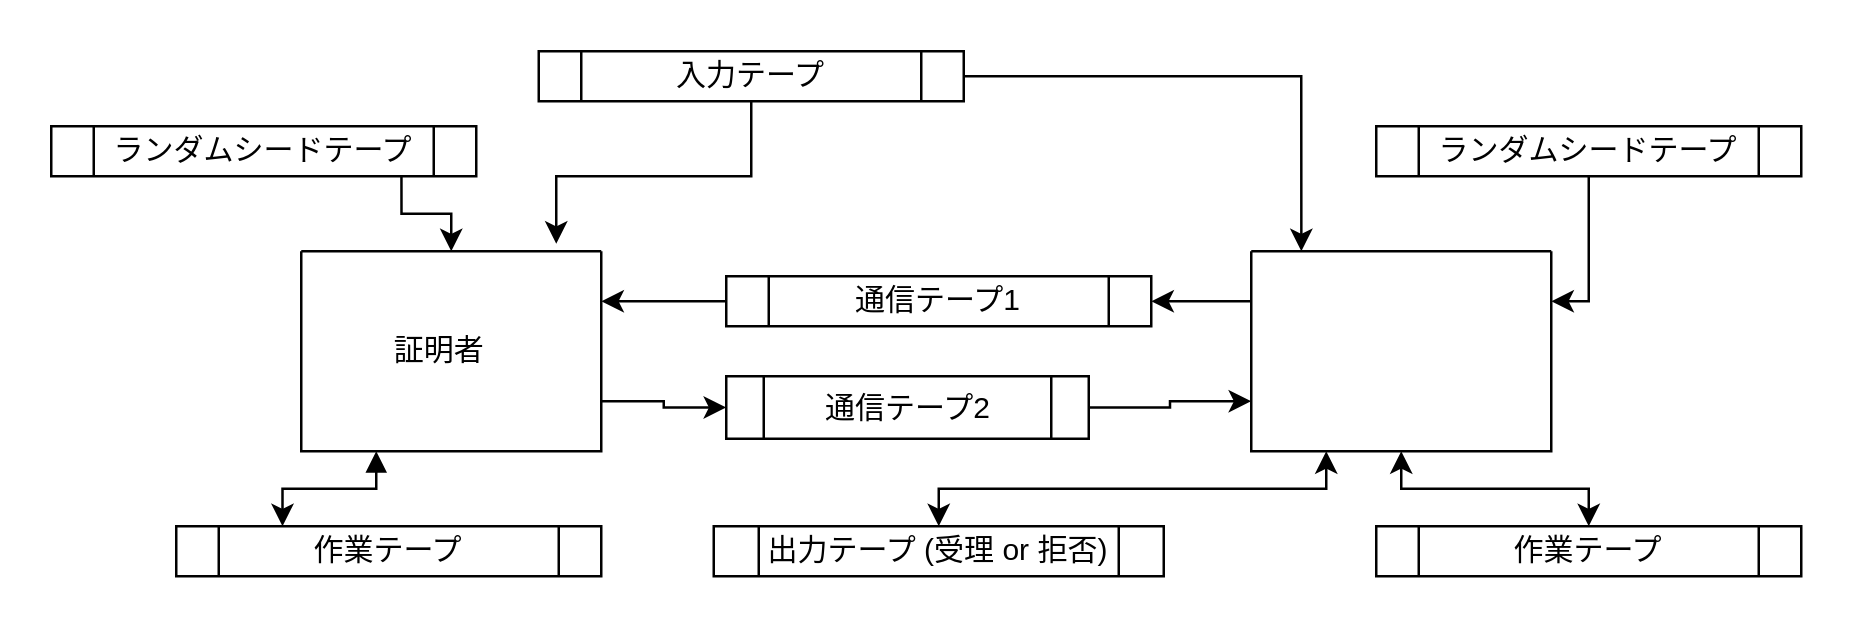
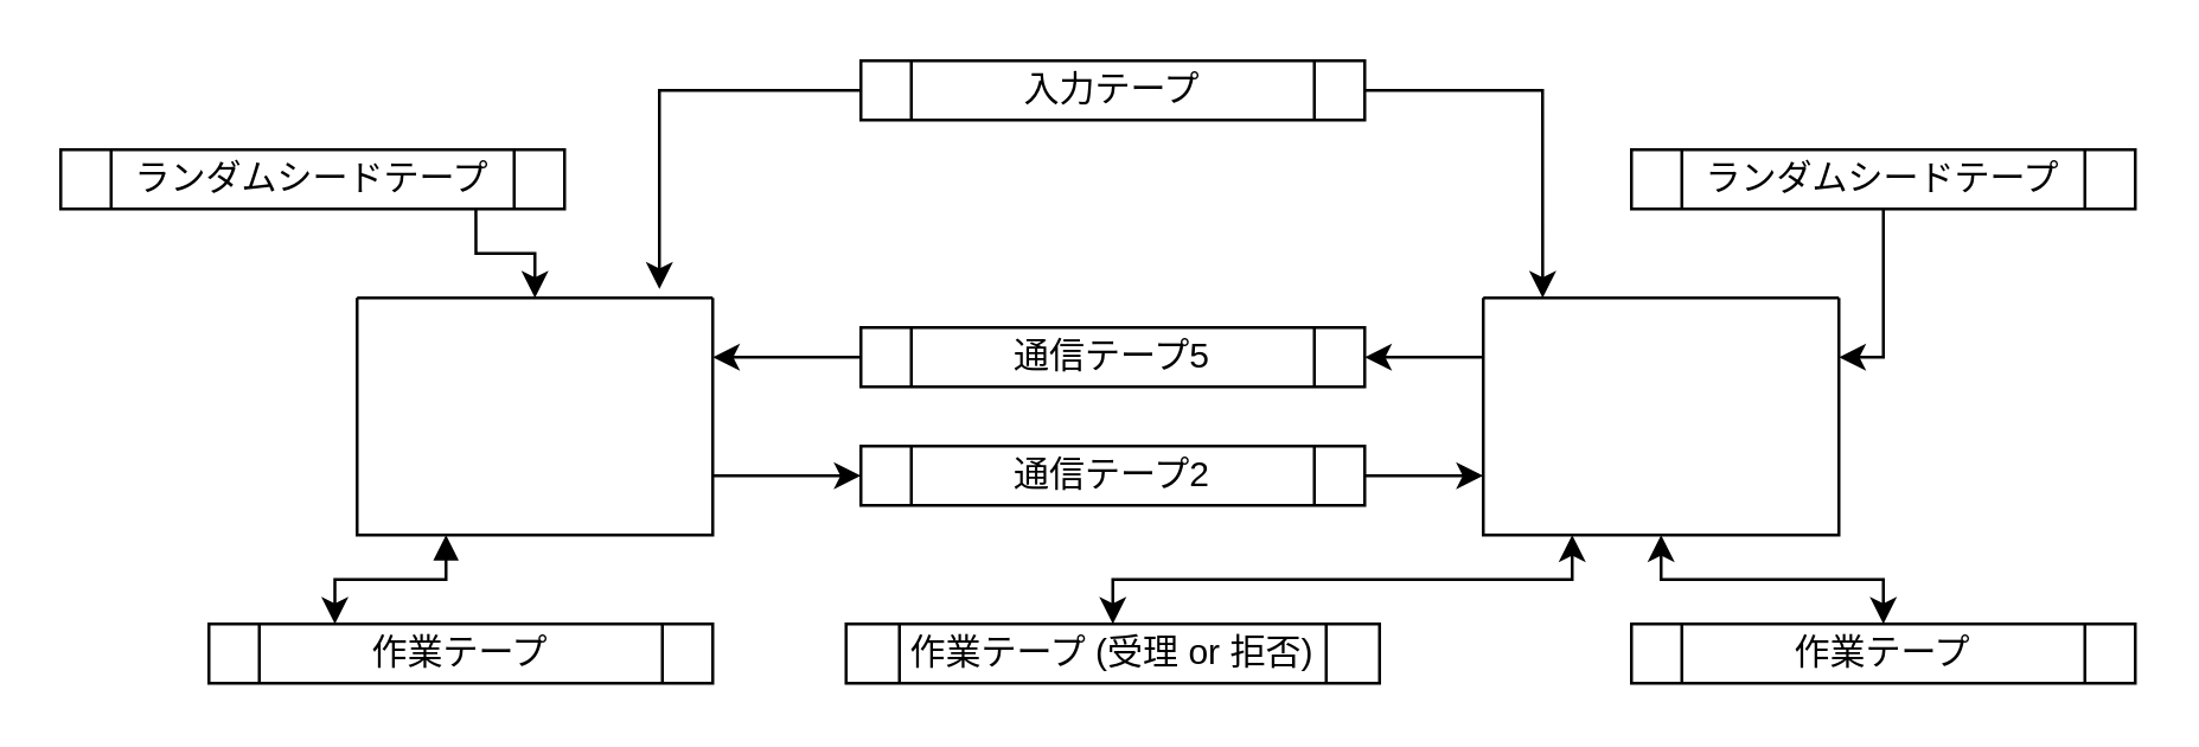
  <mxCell id="0" />
  <mxCell id="1" parent="0" />
  <mxCell id="2" style="edgeStyle=orthogonalEdgeStyle;html=1;exitX=0.25;exitY=1;exitDx=0;exitDy=0;entryX=0.25;entryY=0;entryDx=0;entryDy=0;rounded=0;startArrow=block;startFill=1;" parent="1" source="5" target="15" edge="1"><mxGeometry relative="1" as="geometry" /></mxCell>
  <mxCell id="3" style="edgeStyle=orthogonalEdgeStyle;rounded=0;html=1;exitX=1;exitY=0.25;exitDx=0;exitDy=0;entryX=0;entryY=0.5;entryDx=0;entryDy=0;startArrow=classic;startFill=1;endArrow=none;endFill=0;" parent="1" source="5" target="9" edge="1"><mxGeometry relative="1" as="geometry" /></mxCell>
  <mxCell id="4" style="edgeStyle=orthogonalEdgeStyle;rounded=0;html=1;exitX=1;exitY=0.75;exitDx=0;exitDy=0;entryX=0;entryY=0.5;entryDx=0;entryDy=0;startArrow=none;startFill=0;endArrow=classic;endFill=1;" parent="1" source="5" target="8" edge="1"><mxGeometry relative="1" as="geometry" /></mxCell>
  <mxCell id="5" value="" style="swimlane;startSize=0;" parent="1" vertex="1"><mxGeometry x="120" y="100" width="120" height="80" as="geometry" /></mxCell>
- <mxCell id="6" value="証明者" style="text;html=1;align=center;verticalAlign=middle;resizable=0;points=[];autosize=1;strokeColor=none;fillColor=none;" parent="5" vertex="1"><mxGeometry x="25" y="25" width="60" height="30" as="geometry" /></mxCell>
  <mxCell id="7" style="edgeStyle=orthogonalEdgeStyle;rounded=0;html=1;exitX=1;exitY=0.5;exitDx=0;exitDy=0;entryX=0;entryY=0.75;entryDx=0;entryDy=0;" edge="1" parent="1" source="8" target="18"><mxGeometry relative="1" as="geometry" /></mxCell>
- <mxCell id="8" value="通信テープ2" style="shape=process;whiteSpace=wrap;html=1;backgroundOutline=1;" parent="1" vertex="1"><mxGeometry x="290" y="150" width="145" height="25" as="geometry" /></mxCell>
- <mxCell id="9" value="通信テープ1" style="shape=process;whiteSpace=wrap;html=1;backgroundOutline=1;" parent="1" vertex="1"><mxGeometry x="290" y="110" width="170" height="20" as="geometry" /></mxCell>
+ <mxCell id="8" value="通信テープ2" style="shape=process;whiteSpace=wrap;html=1;backgroundOutline=1;" parent="1" vertex="1"><mxGeometry x="290" y="150" width="170" height="20" as="geometry" /></mxCell>
+ <mxCell id="9" value="通信テープ5" style="shape=process;whiteSpace=wrap;html=1;backgroundOutline=1;" parent="1" vertex="1"><mxGeometry x="290" y="110" width="170" height="20" as="geometry" /></mxCell>
  <mxCell id="10" style="edgeStyle=orthogonalEdgeStyle;rounded=0;html=1;exitX=0.824;exitY=1;exitDx=0;exitDy=0;entryX=0.5;entryY=0;entryDx=0;entryDy=0;startArrow=none;startFill=0;exitPerimeter=0;" parent="1" source="11" target="5" edge="1"><mxGeometry relative="1" as="geometry" /></mxCell>
  <mxCell id="11" value="ランダムシードテープ" style="shape=process;whiteSpace=wrap;html=1;backgroundOutline=1;" parent="1" vertex="1"><mxGeometry x="20" y="50" width="170" height="20" as="geometry" /></mxCell>
  <mxCell id="12" style="edgeStyle=orthogonalEdgeStyle;html=1;entryX=0.85;entryY=-0.037;entryDx=0;entryDy=0;entryPerimeter=0;rounded=0;" edge="1" parent="1" source="14" target="5"><mxGeometry relative="1" as="geometry" /></mxCell>
  <mxCell id="13" style="edgeStyle=orthogonalEdgeStyle;rounded=0;html=1;exitX=1;exitY=0.5;exitDx=0;exitDy=0;entryX=0.167;entryY=0;entryDx=0;entryDy=0;entryPerimeter=0;" edge="1" parent="1" source="14" target="18"><mxGeometry relative="1" as="geometry" /></mxCell>
- <mxCell id="14" value="入力テープ" style="shape=process;whiteSpace=wrap;html=1;backgroundOutline=1;" parent="1" vertex="1"><mxGeometry x="215" y="20" width="170" height="20" as="geometry" /></mxCell>
+ <mxCell id="14" value="入力テープ" style="shape=process;whiteSpace=wrap;html=1;backgroundOutline=1;" parent="1" vertex="1"><mxGeometry x="290" y="20" width="170" height="20" as="geometry" /></mxCell>
  <mxCell id="15" value="作業テープ" style="shape=process;whiteSpace=wrap;html=1;backgroundOutline=1;" parent="1" vertex="1"><mxGeometry x="70" y="210" width="170" height="20" as="geometry" /></mxCell>
  <mxCell id="16" style="edgeStyle=orthogonalEdgeStyle;rounded=0;html=1;exitX=0;exitY=0.25;exitDx=0;exitDy=0;" edge="1" parent="1" source="18" target="9"><mxGeometry relative="1" as="geometry" /></mxCell>
  <mxCell id="17" style="edgeStyle=orthogonalEdgeStyle;rounded=0;html=1;exitX=0.25;exitY=1;exitDx=0;exitDy=0;startArrow=classic;startFill=1;" edge="1" parent="1" source="18" target="21"><mxGeometry relative="1" as="geometry" /></mxCell>
  <mxCell id="18" value="" style="swimlane;startSize=0;" vertex="1" parent="1"><mxGeometry x="500" y="100" width="120" height="80" as="geometry" /></mxCell>
  <mxCell id="19" style="edgeStyle=orthogonalEdgeStyle;rounded=0;html=1;entryX=1;entryY=0.25;entryDx=0;entryDy=0;" edge="1" parent="1" source="20" target="18"><mxGeometry relative="1" as="geometry" /></mxCell>
  <mxCell id="20" value="ランダムシードテープ" style="shape=process;whiteSpace=wrap;html=1;backgroundOutline=1;" vertex="1" parent="1"><mxGeometry x="550" y="50" width="170" height="20" as="geometry" /></mxCell>
- <mxCell id="21" value="出力テープ (受理 or 拒否)" style="shape=process;whiteSpace=wrap;html=1;backgroundOutline=1;" vertex="1" parent="1"><mxGeometry x="285" y="210" width="180" height="20" as="geometry" /></mxCell>
+ <mxCell id="21" value="作業テープ (受理 or 拒否)" style="shape=process;whiteSpace=wrap;html=1;backgroundOutline=1;" vertex="1" parent="1"><mxGeometry x="285" y="210" width="180" height="20" as="geometry" /></mxCell>
  <mxCell id="22" style="edgeStyle=orthogonalEdgeStyle;rounded=0;html=1;entryX=0.5;entryY=1;entryDx=0;entryDy=0;startArrow=classic;startFill=1;" edge="1" parent="1" source="23" target="18"><mxGeometry relative="1" as="geometry" /></mxCell>
  <mxCell id="23" value="作業テープ" style="shape=process;whiteSpace=wrap;html=1;backgroundOutline=1;" vertex="1" parent="1"><mxGeometry x="550" y="210" width="170" height="20" as="geometry" /></mxCell>
